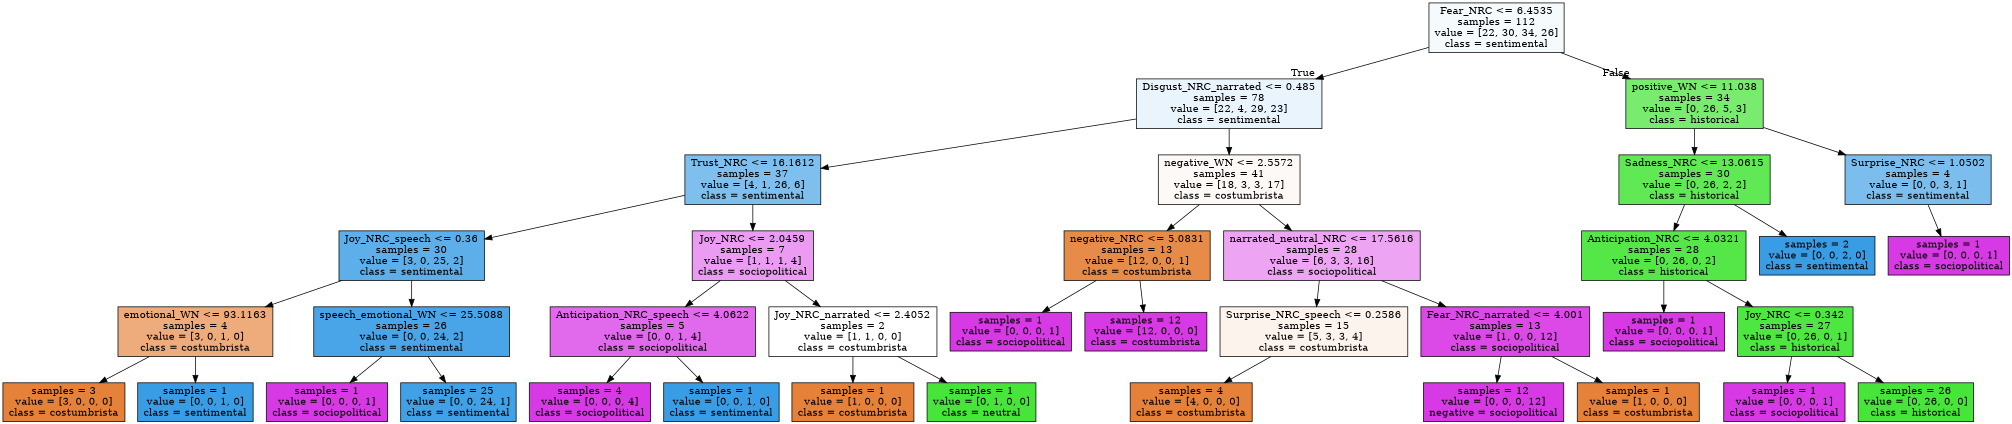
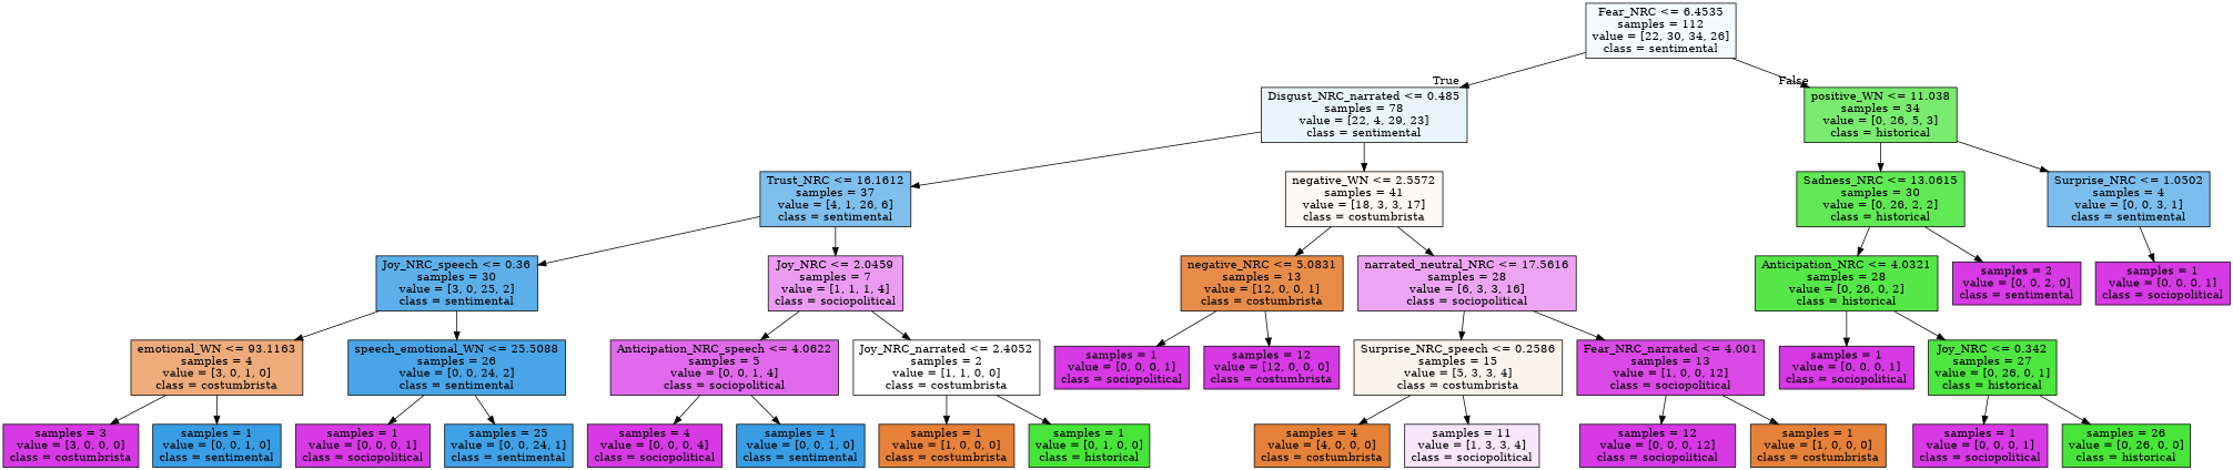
  digraph {
    node [color=black fillcolor="#d739e5ff" shape=box style=filled]
    n1 [fillcolor="#399de50c" label="Fear_NRC <= 6.4535\nsamples = 112\nvalue = [22, 30, 34, 26]\nclass = sentimental"]
    n2 [fillcolor="#399de51c" label="Disgust_NRC_narrated <= 0.485\nsamples = 78\nvalue = [22, 4, 29, 23]\nclass = sentimental"]
    n3 [fillcolor="#47e539b9" label="positive_WN <= 11.038\nsamples = 34\nvalue = [0, 26, 5, 3]\nclass = historical"]
    n4 [fillcolor="#399de5a5" label="Trust_NRC <= 16.1612\nsamples = 37\nvalue = [4, 1, 26, 6]\nclass = sentimental"]
    n5 [fillcolor="#e581390b" label="negative_WN <= 2.5572\nsamples = 41\nvalue = [18, 3, 3, 17]\nclass = costumbrista"]
    n6 [fillcolor="#47e539db" label="Sadness_NRC <= 13.0615\nsamples = 30\nvalue = [0, 26, 2, 2]\nclass = historical"]
    n7 [fillcolor="#399de5aa" label="Surprise_NRC <= 1.0502\nsamples = 4\nvalue = [0, 0, 3, 1]\nclass = sentimental"]
    n8 [fillcolor="#399de5d0" label="Joy_NRC_speech <= 0.36\nsamples = 30\nvalue = [3, 0, 25, 2]\nclass = sentimental"]
    n9 [fillcolor="#d739e57f" label="Joy_NRC <= 2.0459\nsamples = 7\nvalue = [1, 1, 1, 4]\nclass = sociopolitical"]
    n10 [fillcolor="#e58139ea" label="negative_NRC <= 5.0831\nsamples = 13\nvalue = [12, 0, 0, 1]\nclass = costumbrista"]
    n11 [fillcolor="#d739e574" label="narrated_neutral_NRC <= 17.5616\nsamples = 28\nvalue = [6, 3, 3, 16]\nclass = sociopolitical"]
    n12 [fillcolor="#e58139aa" label="emotional_WN <= 93.1163\nsamples = 4\nvalue = [3, 0, 1, 0]\nclass = costumbrista"]
    n13 [fillcolor="#399de5ea" label="speech_emotional_WN <= 25.5088\nsamples = 26\nvalue = [0, 0, 24, 2]\nclass = sentimental"]
    n14 [fillcolor="#d739e5bf" label="Anticipation_NRC_speech <= 4.0622\nsamples = 5\nvalue = [0, 0, 1, 4]\nclass = sociopolitical"]
    n15 [fillcolor="#e5813900" label="Joy_NRC_narrated <= 2.4052\nsamples = 2\nvalue = [1, 1, 0, 0]\nclass = costumbrista"]
-   n16 [fillcolor="#e58139ff" label="samples = 3\nvalue = [3, 0, 0, 0]\nclass = costumbrista"]
+   n16 [label="samples = 3\nvalue = [3, 0, 0, 0]\nclass = costumbrista"]
    n17 [fillcolor="#399de5ff" label="samples = 1\nvalue = [0, 0, 1, 0]\nclass = sentimental"]
    n18 [label="samples = 1\nvalue = [0, 0, 0, 1]\nclass = sociopolitical"]
    n19 [fillcolor="#399de5f4" label="samples = 25\nvalue = [0, 0, 24, 1]\nclass = sentimental"]
    n20 [label="samples = 4\nvalue = [0, 0, 0, 4]\nclass = sociopolitical"]
    n21 [fillcolor="#399de5ff" label="samples = 1\nvalue = [0, 0, 1, 0]\nclass = sentimental"]
    n22 [fillcolor="#e58139ff" label="samples = 1\nvalue = [1, 0, 0, 0]\nclass = costumbrista"]
-   n23 [fillcolor="#47e539ff" label="samples = 1\nvalue = [0, 1, 0, 0]\nclass = neutral"]
+   n23 [fillcolor="#47e539ff" label="samples = 1\nvalue = [0, 1, 0, 0]\nclass = historical"]
    n24 [label="samples = 1\nvalue = [0, 0, 0, 1]\nclass = sociopolitical"]
    n25 [label="samples = 12\nvalue = [12, 0, 0, 0]\nclass = costumbrista"]
    n26 [fillcolor="#e5813917" label="Surprise_NRC_speech <= 0.2586\nsamples = 15\nvalue = [5, 3, 3, 4]\nclass = costumbrista"]
    n27 [fillcolor="#d739e5ea" label="Fear_NRC_narrated <= 4.001\nsamples = 13\nvalue = [1, 0, 0, 12]\nclass = sociopolitical"]
    n28 [fillcolor="#e58139ff" label="samples = 4\nvalue = [4, 0, 0, 0]\nclass = costumbrista"]
-   n30 [label="samples = 12\nvalue = [0, 0, 0, 12]\nnegative = sociopolitical"]
+   n29 [fillcolor="#d739e520" label="samples = 11\nvalue = [1, 3, 3, 4]\nclass = sociopolitical"]
+   n30 [label="samples = 12\nvalue = [0, 0, 0, 12]\nclass = sociopolitical"]
    n31 [fillcolor="#e58139ff" label="samples = 1\nvalue = [1, 0, 0, 0]\nclass = costumbrista"]
    n32 [fillcolor="#47e539eb" label="Anticipation_NRC <= 4.0321\nsamples = 28\nvalue = [0, 26, 0, 2]\nclass = historical"]
-   n33 [fillcolor="#399de5ff" label="samples = 2\nvalue = [0, 0, 2, 0]\nclass = sentimental"]
+   n33 [label="samples = 2\nvalue = [0, 0, 2, 0]\nclass = sentimental"]
    n34 [label="samples = 1\nvalue = [0, 0, 0, 1]\nclass = sociopolitical"]
    n35 [label="samples = 1\nvalue = [0, 0, 0, 1]\nclass = sociopolitical"]
    n36 [fillcolor="#47e539f5" label="Joy_NRC <= 0.342\nsamples = 27\nvalue = [0, 26, 0, 1]\nclass = historical"]
    n37 [label="samples = 1\nvalue = [0, 0, 0, 1]\nclass = sociopolitical"]
    n38 [fillcolor="#47e539ff" label="samples = 26\nvalue = [0, 26, 0, 0]\nclass = historical"]
    n1 -> n2 [headlabel=True labelangle=45 labeldistance=2.5]
    n1 -> n3 [headlabel=False labelangle=-45 labeldistance=2.5]
    n2 -> n4
    n2 -> n5
    n3 -> n6
    n3 -> n7
    n4 -> n8
    n4 -> n9
    n5 -> n10
    n5 -> n11
    n6 -> n32
    n6 -> n33
    n7 -> n34
    n8 -> n12
    n8 -> n13
    n9 -> n14
    n9 -> n15
    n10 -> n24
    n10 -> n25
    n11 -> n26
    n11 -> n27
    n12 -> n16
    n12 -> n17
    n13 -> n18
    n13 -> n19
    n14 -> n20
    n14 -> n21
    n15 -> n22
    n15 -> n23
    n26 -> n28
+   n26 -> n29
    n27 -> n30
    n27 -> n31
    n32 -> n35
    n32 -> n36
    n36 -> n37
    n36 -> n38
  }
